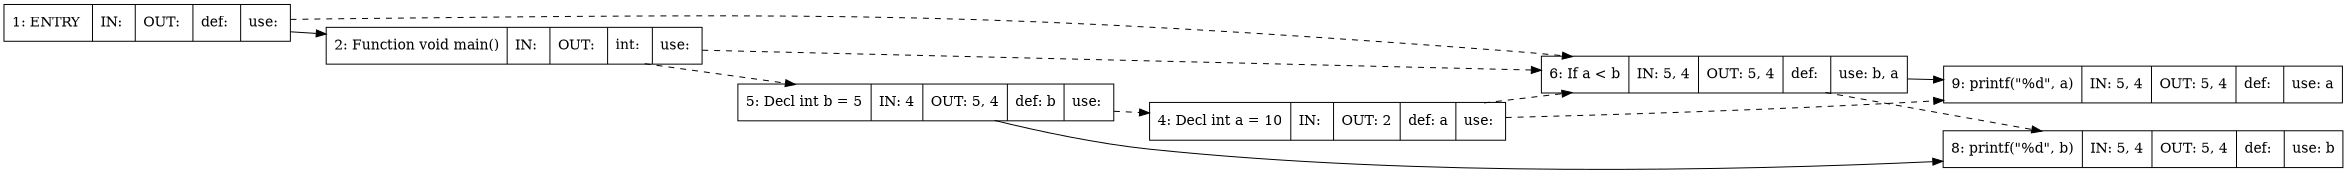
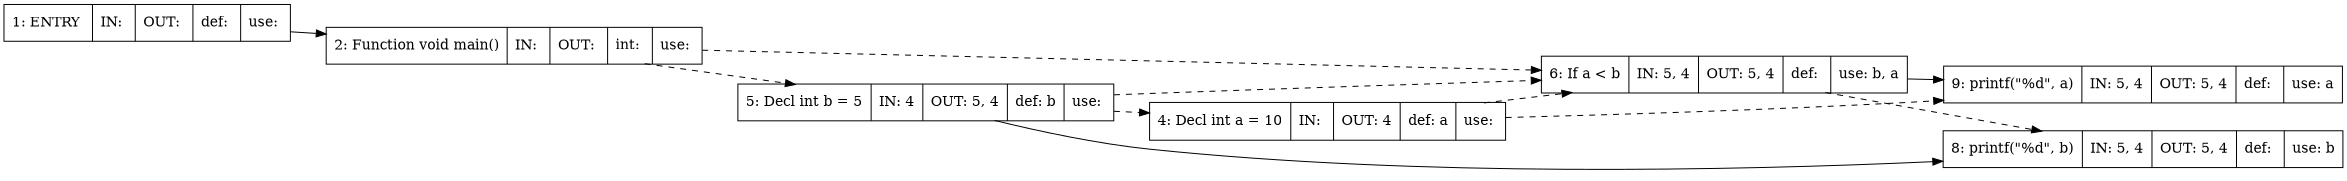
  digraph {
    rankdir=LR
    node [shape=record]
    edge [style=dashed]
    n1 [label="{1: ENTRY\ |IN: |OUT: |def: |use: }"]
    n2 [label="{2: Function\ void\ main()|IN: |OUT: |int: |use: }"]
    n3 [label="{5: Decl\ int\ b\ =\ 5|IN: 4|OUT: 5, 4|def: b|use: }"]
    n4 [label="{6: If\ a\ \<\ b|IN: 5, 4|OUT: 5, 4|def: |use: b, a}"]
-   n5 [label="{4: Decl\ int\ a\ =\ 10|IN: |OUT: 2|def: a|use: }"]
+   n5 [label="{4: Decl\ int\ a\ =\ 10|IN: |OUT: 4|def: a|use: }"]
    n6 [label="{9: printf(\"%d\",\ a)|IN: 5, 4|OUT: 5, 4|def: |use: a}"]
    n7 [label="{8: printf(\"%d\",\ b)|IN: 5, 4|OUT: 5, 4|def: |use: b}"]
    n1 -> n2 [style=solid]
    n2 -> n3
    n2 -> n4
-   n1 -> n4
+   n3 -> n4
    n3 -> n5
    n3 -> n7 [style=solid]
    n4 -> n6 [style=solid]
    n4 -> n7
    n5 -> n4
    n5 -> n6
  }
